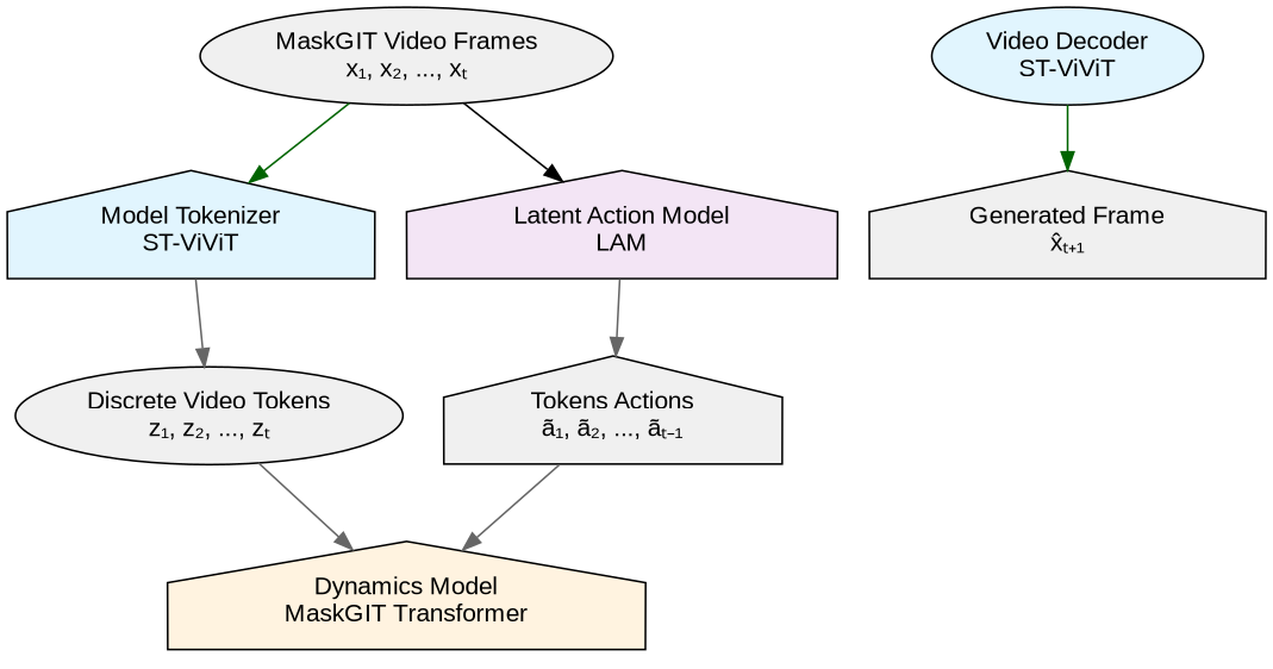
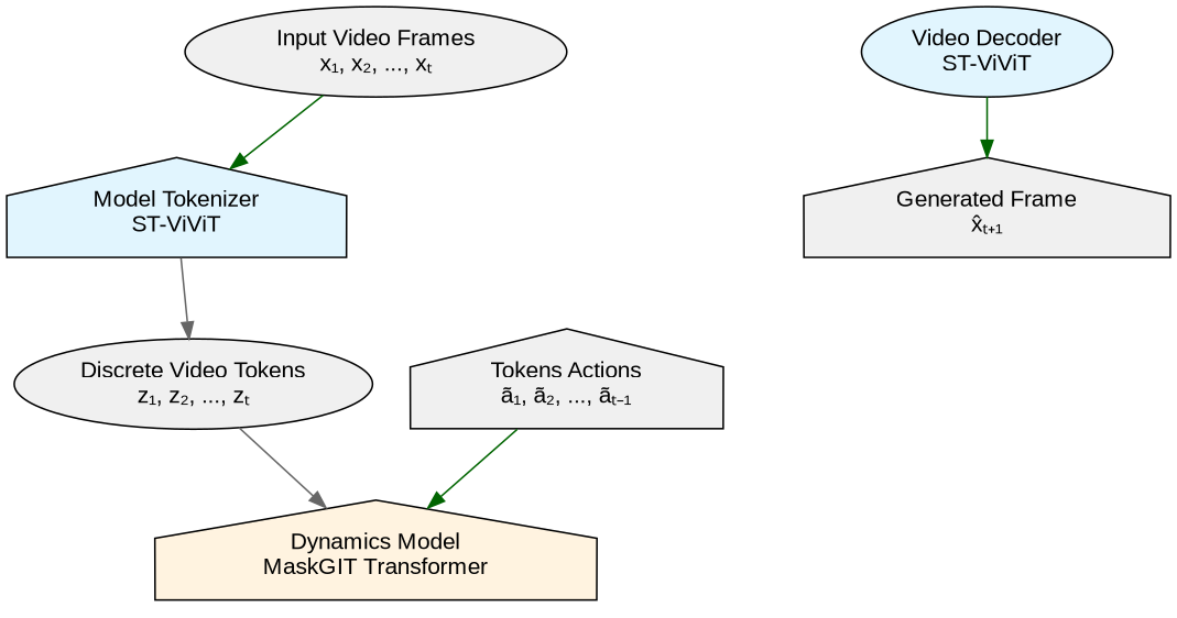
  digraph {
    rankdir=TD
    node [fillcolor="#f0f0f0" fontname=Arial shape=house style=filled]
    edge [color=gray40]
-   n1 [label="MaskGIT Video Frames\nx₁, x₂, ..., xₜ" shape=ellipse]
+   n1 [label="Input Video Frames\nx₁, x₂, ..., xₜ" shape=ellipse]
    n2 [fillcolor="#e1f5fe" label="Model Tokenizer\nST-ViViT"]
-   n3 [fillcolor="#f3e5f5" label="Latent Action Model\nLAM"]
    n4 [label="Discrete Video Tokens\nz₁, z₂, ..., zₜ" shape=ellipse]
    n5 [label="Tokens Actions\nã₁, ã₂, ..., ãₜ₋₁"]
    n6 [fillcolor="#fff3e0" label="Dynamics Model\nMaskGIT Transformer"]
    n7 [fillcolor="#e1f5fe" label="Video Decoder\nST-ViViT" shape=ellipse]
    n8 [label="Generated Frame\nx̂ₜ₊₁"]
    n1 -> n2 [color=darkgreen]
-   n1 -> n3 [color=black]
    n2 -> n4
-   n3 -> n5
    n4 -> n6
-   n5 -> n6
+   n5 -> n6 [color=darkgreen]
    n7 -> n8 [color=darkgreen]
  }
